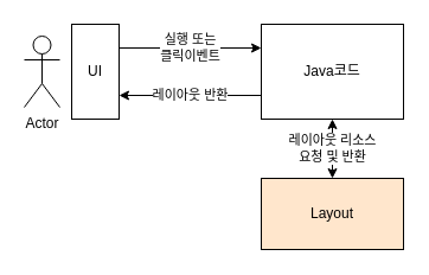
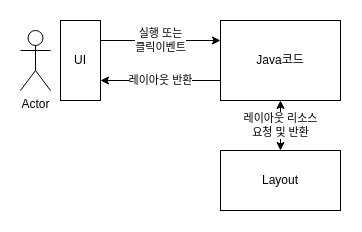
  <mxCell id="0" />
  <mxCell id="1" parent="0" />
  <mxCell id="2" value="Actor" style="shape=umlActor;verticalLabelPosition=bottom;verticalAlign=top;html=1;outlineConnect=0;" vertex="1" parent="1"><mxGeometry x="20" y="30" width="30" height="60" as="geometry" /></mxCell>
  <mxCell id="3" value="UI" style="rounded=0;whiteSpace=wrap;html=1;" vertex="1" parent="1"><mxGeometry x="60" y="20" width="40" height="80" as="geometry" /></mxCell>
  <mxCell id="4" value="레이아웃 반환" style="edgeStyle=orthogonalEdgeStyle;rounded=0;orthogonalLoop=1;jettySize=auto;html=1;exitX=0;exitY=0.75;exitDx=0;exitDy=0;entryX=1;entryY=0.75;entryDx=0;entryDy=0;" edge="1" parent="1" source="5" target="3"><mxGeometry relative="1" as="geometry" /></mxCell>
  <mxCell id="5" value="Java코드" style="rounded=0;whiteSpace=wrap;html=1;" vertex="1" parent="1"><mxGeometry x="220" y="20" width="120" height="80" as="geometry" /></mxCell>
- <mxCell id="6" value="Layout" style="rounded=0;whiteSpace=wrap;html=1;fillColor=#ffe6cc;" vertex="1" parent="1"><mxGeometry x="220" y="150" width="120" height="60" as="geometry" /></mxCell>
+ <mxCell id="6" value="Layout" style="rounded=0;whiteSpace=wrap;html=1;" vertex="1" parent="1"><mxGeometry x="220" y="150" width="120" height="60" as="geometry" /></mxCell>
  <mxCell id="7" value="실행 또는&lt;br&gt;클릭이벤트" style="endArrow=classic;html=1;exitX=1;exitY=0.25;exitDx=0;exitDy=0;entryX=0;entryY=0.25;entryDx=0;entryDy=0;" edge="1" parent="1" source="3" target="5"><mxGeometry width="50" height="50" relative="1" as="geometry"><mxPoint x="250" y="130" as="sourcePoint" /><mxPoint x="300" y="80" as="targetPoint" /></mxGeometry></mxCell>
  <mxCell id="8" value="레이아웃 리소스&lt;br&gt;요청 및 반환" style="endArrow=classic;startArrow=classic;html=1;entryX=0.5;entryY=1;entryDx=0;entryDy=0;exitX=0.5;exitY=0;exitDx=0;exitDy=0;" edge="1" parent="1" source="6" target="5"><mxGeometry width="50" height="50" relative="1" as="geometry"><mxPoint x="250" y="130" as="sourcePoint" /><mxPoint x="300" y="80" as="targetPoint" /></mxGeometry></mxCell>
